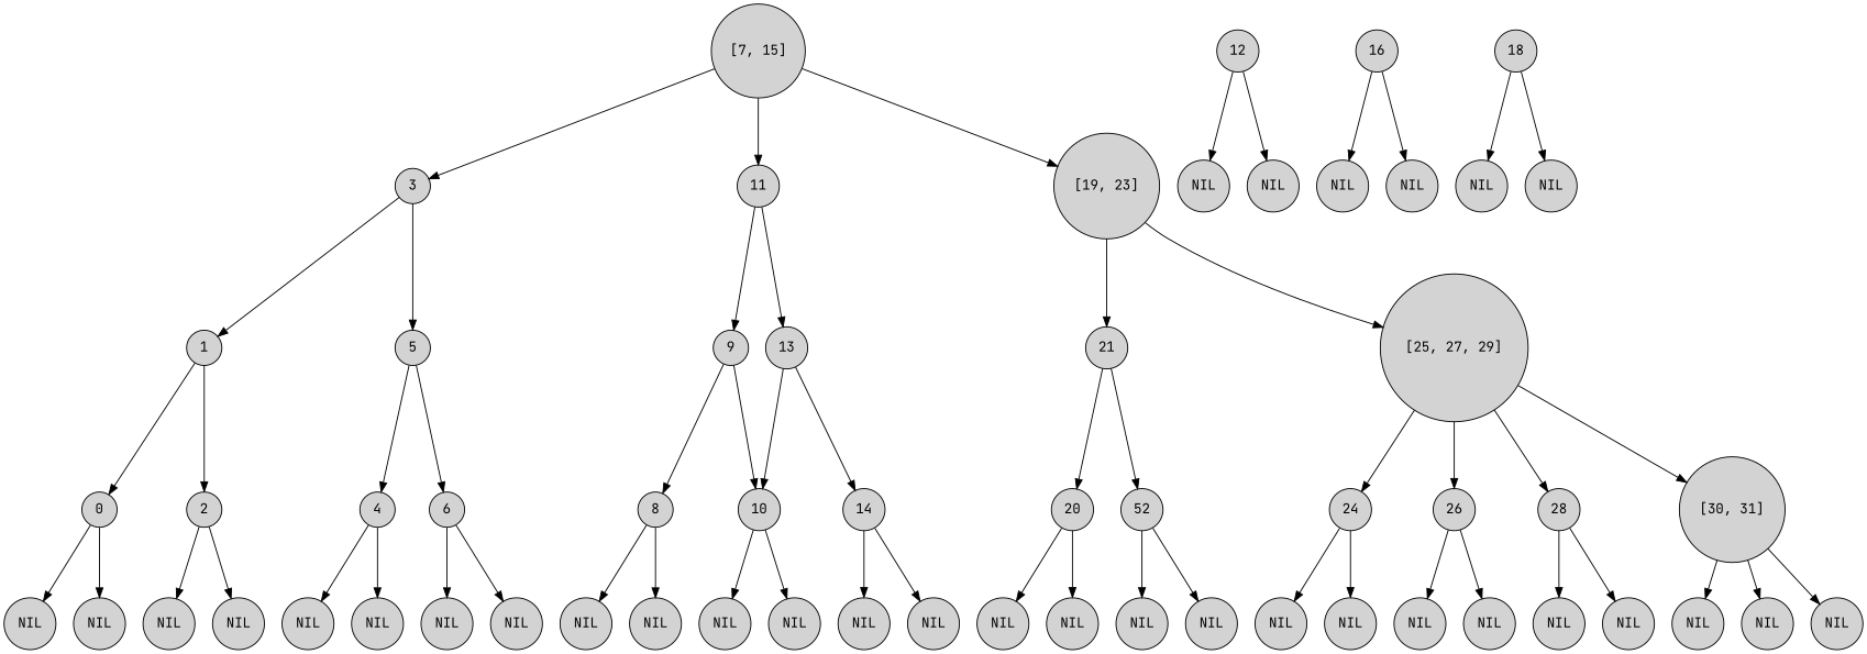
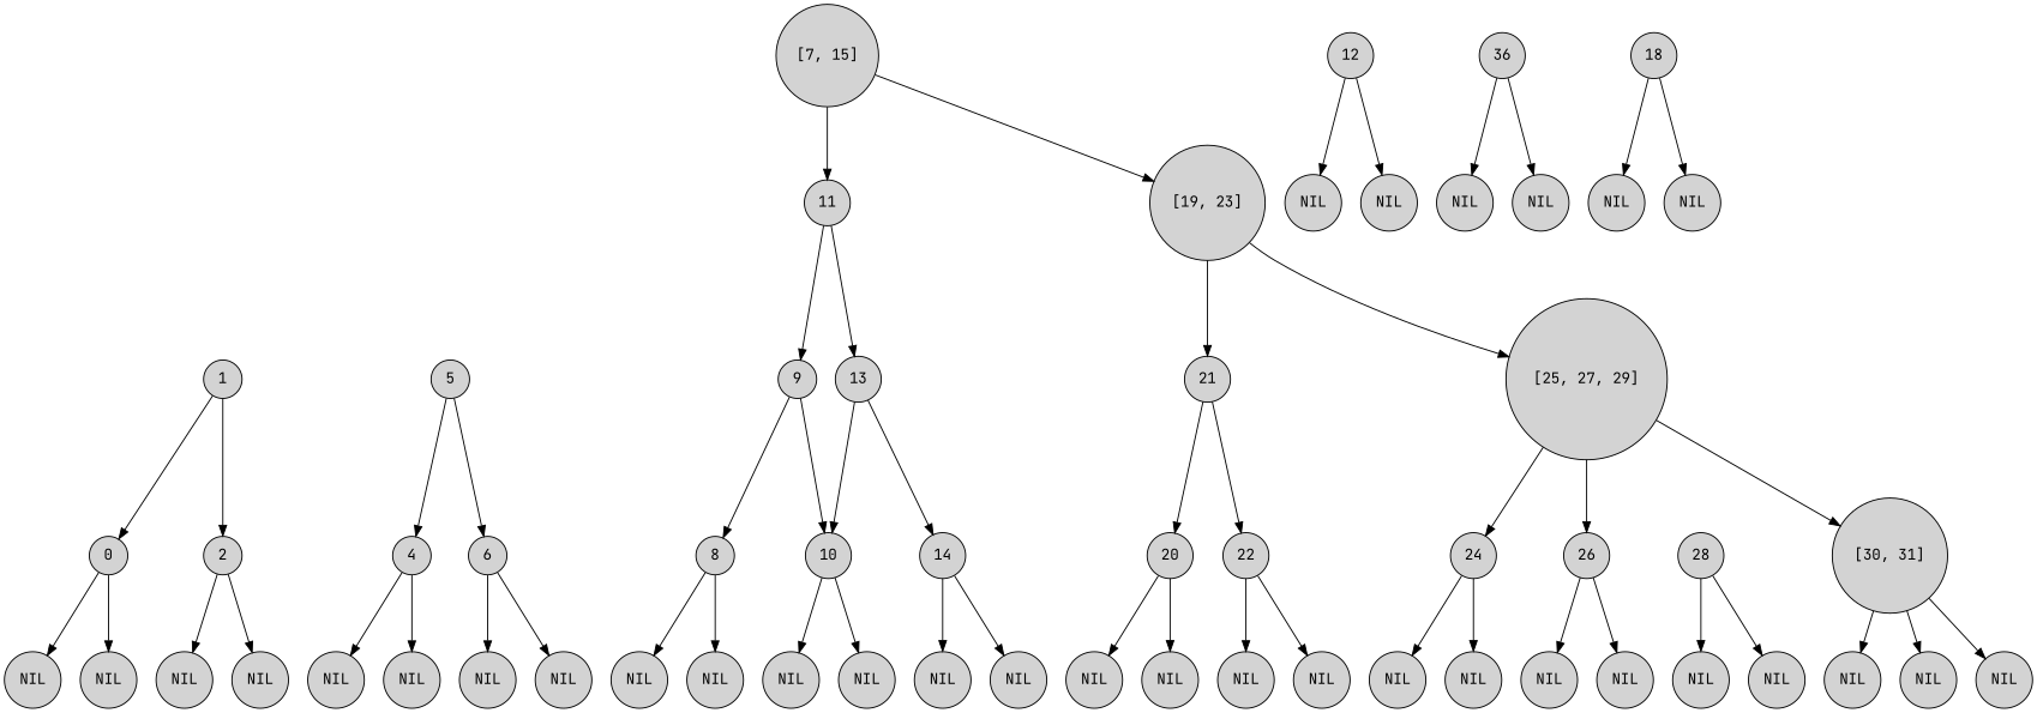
  digraph {
    fontname="JetBrains Mono"
    rankdir=TB
    node [fontname="JetBrains Mono" shape=circle style=filled]
    edge [fontname="JetBrains Mono"]
    n1 [label=0]
    n2 [label=NIL]
    n3 [label=NIL]
    n4 [label=1]
    n5 [label=2]
    n6 [label=NIL]
    n7 [label=NIL]
-   n8 [label=3]
    n9 [label=5]
    n10 [label=4]
    n11 [label=6]
    n12 [label=NIL]
    n13 [label=NIL]
    n14 [label=NIL]
    n15 [label=NIL]
    n16 [label="[7, 15]"]
    n17 [label=11]
    n18 [label="[19, 23]"]
    n19 [label=9]
    n20 [label=13]
    n21 [label=21]
    n22 [label="[25, 27, 29]"]
    n23 [label=8]
    n24 [label=NIL]
    n25 [label=NIL]
    n26 [label=10]
    n27 [label=NIL]
    n28 [label=NIL]
    n29 [label=14]
    n30 [label=12]
    n31 [label=NIL]
    n32 [label=NIL]
    n33 [label=NIL]
    n34 [label=NIL]
-   n35 [label=16]
+   n35 [label=36]
    n36 [label=NIL]
    n37 [label=NIL]
    n38 [label=18]
    n39 [label=NIL]
    n40 [label=NIL]
    n41 [label=20]
-   n42 [label=52]
+   n42 [label=22]
    n43 [label=24]
    n44 [label=26]
    n45 [label=28]
    n46 [label="[30, 31]"]
    n47 [label=NIL]
    n48 [label=NIL]
    n49 [label=NIL]
    n50 [label=NIL]
    n51 [label=NIL]
    n52 [label=NIL]
    n53 [label=NIL]
    n54 [label=NIL]
    n55 [label=NIL]
    n56 [label=NIL]
    n57 [label=NIL]
    n58 [label=NIL]
    n59 [label=NIL]
    n1 -> n2
    n1 -> n3
    n4 -> n1
    n4 -> n5
    n5 -> n6
    n5 -> n7
-   n8 -> n4
-   n8 -> n9
    n9 -> n10
    n9 -> n11
    n10 -> n12
    n10 -> n13
    n11 -> n14
    n11 -> n15
-   n16 -> n8
    n16 -> n17
    n16 -> n18
    n17 -> n19
    n17 -> n20
    n18 -> n21
    n18 -> n22
    n19 -> n23
    n19 -> n26
    n20 -> n26
    n20 -> n29
    n21 -> n41
    n21 -> n42
    n22 -> n43
    n22 -> n44
-   n22 -> n45
    n22 -> n46
    n23 -> n24
    n23 -> n25
    n26 -> n27
    n26 -> n28
    n29 -> n33
    n29 -> n34
    n30 -> n31
    n30 -> n32
    n35 -> n36
    n35 -> n37
    n38 -> n39
    n38 -> n40
    n41 -> n47
    n41 -> n48
    n42 -> n49
    n42 -> n50
    n43 -> n51
    n43 -> n52
    n44 -> n53
    n44 -> n54
    n45 -> n55
    n45 -> n56
    n46 -> n57
    n46 -> n58
    n46 -> n59
  }
